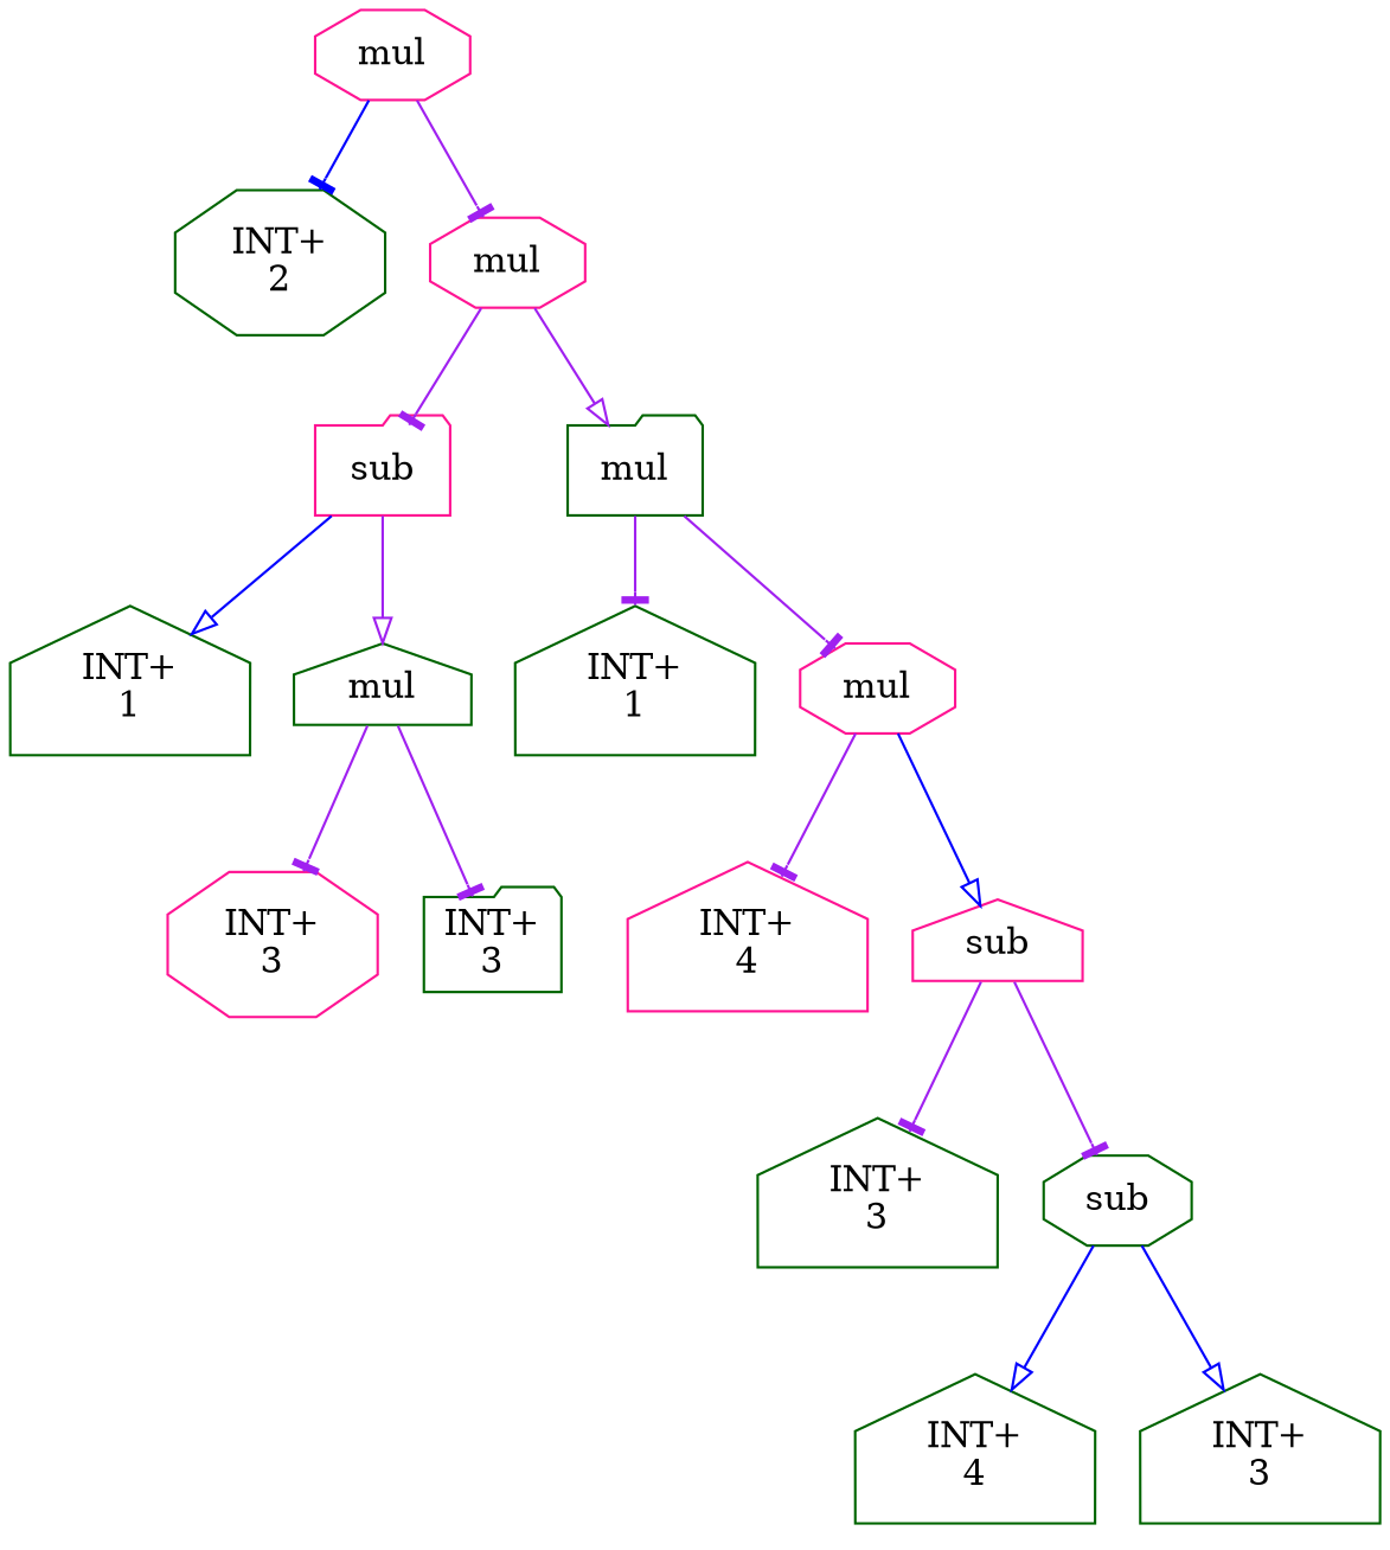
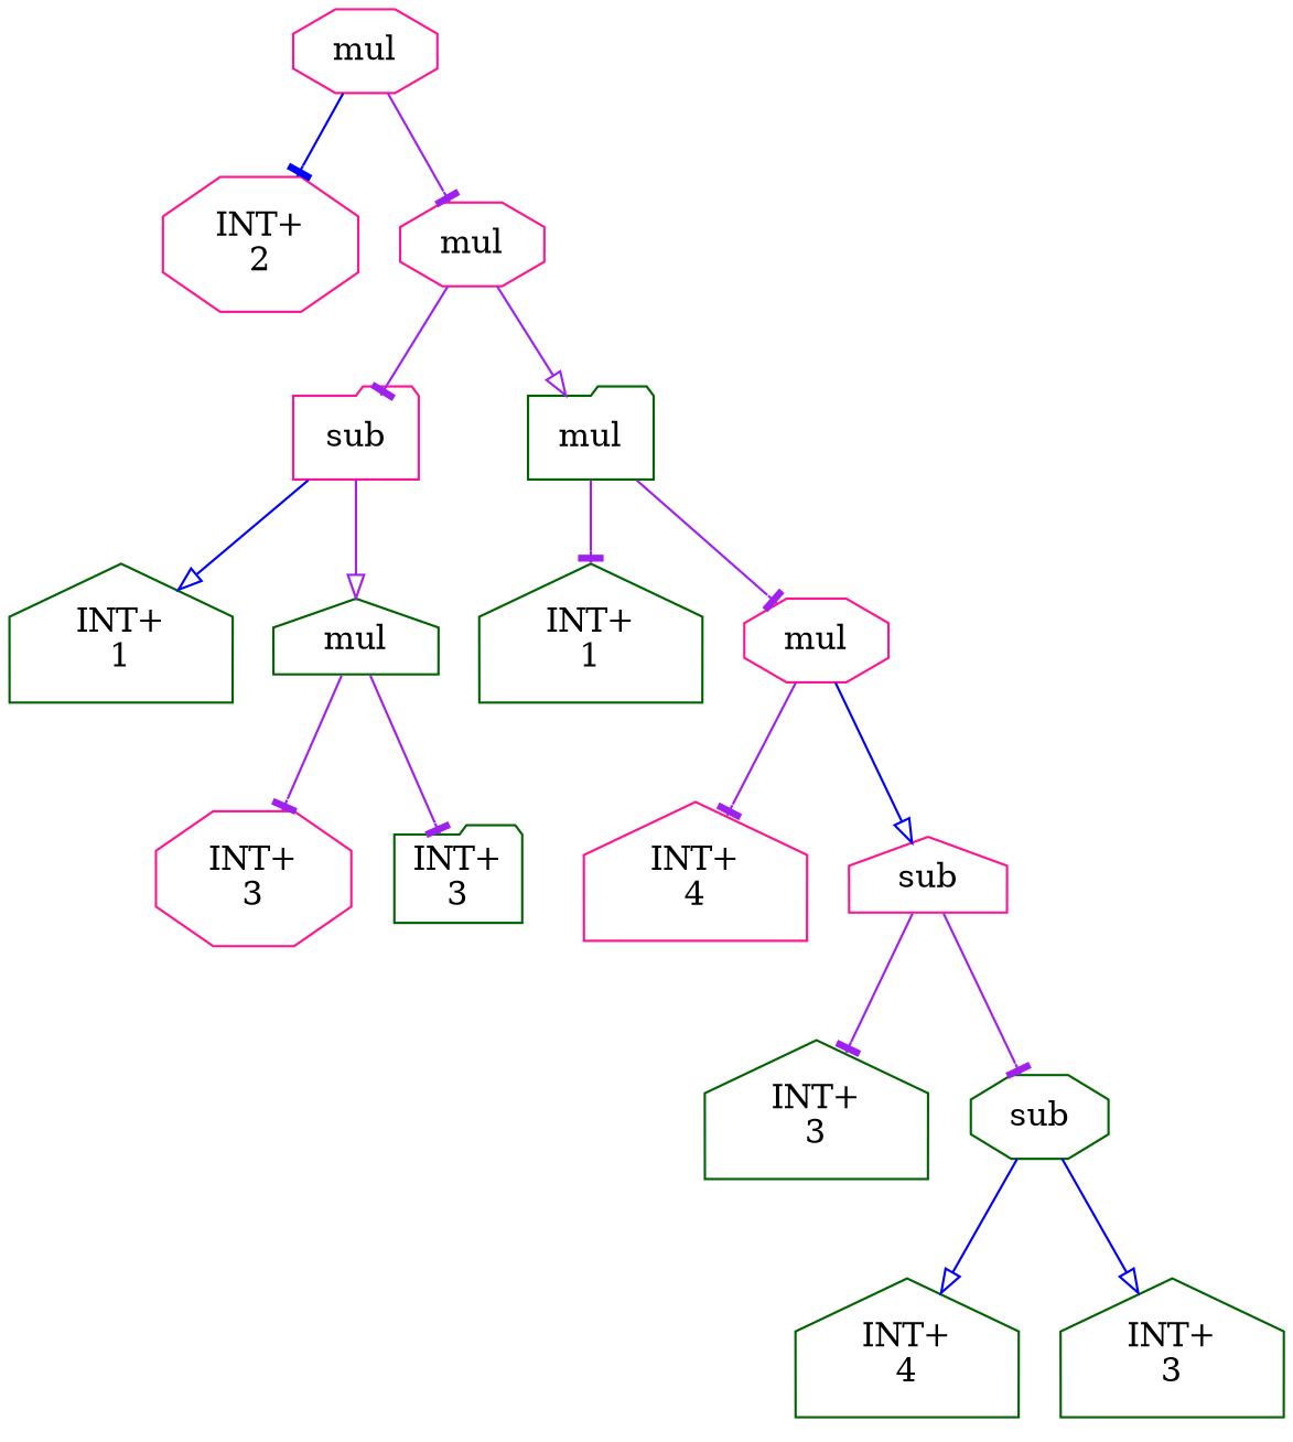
  digraph {
    node [shape=house color=darkgreen]
    edge [color=purple arrowhead=tee]
    n1 [label=mul shape=octagon color=deeppink]
-   n2 [label="INT+\n2" shape=octagon]
+   n2 [label="INT+\n2" shape=octagon color=deeppink]
    n3 [label=mul shape=octagon color=deeppink]
    n4 [label=sub shape=folder color=deeppink]
    n5 [label=mul shape=folder]
    n6 [label="INT+\n1"]
    n7 [label=mul]
    n8 [label="INT+\n3" shape=octagon color=deeppink]
    n9 [label="INT+\n3" shape=folder]
    n10 [label="INT+\n1"]
    n11 [label=mul shape=octagon color=deeppink]
    n12 [label="INT+\n4" color=deeppink]
    n13 [label=sub color=deeppink]
    n14 [label="INT+\n3"]
    n15 [label=sub shape=octagon]
    n16 [label="INT+\n4"]
    n17 [label="INT+\n3"]
    n1 -> n2 [color=blue]
    n1 -> n3
    n3 -> n4
    n3 -> n5 [arrowhead=onormal]
    n4 -> n6 [color=blue arrowhead=onormal]
    n4 -> n7 [arrowhead=onormal]
    n5 -> n10
    n5 -> n11
    n7 -> n8
    n7 -> n9
    n11 -> n12
    n11 -> n13 [color=blue arrowhead=onormal]
    n13 -> n14
    n13 -> n15
    n15 -> n16 [color=blue arrowhead=onormal]
    n15 -> n17 [color=blue arrowhead=onormal]
  }
